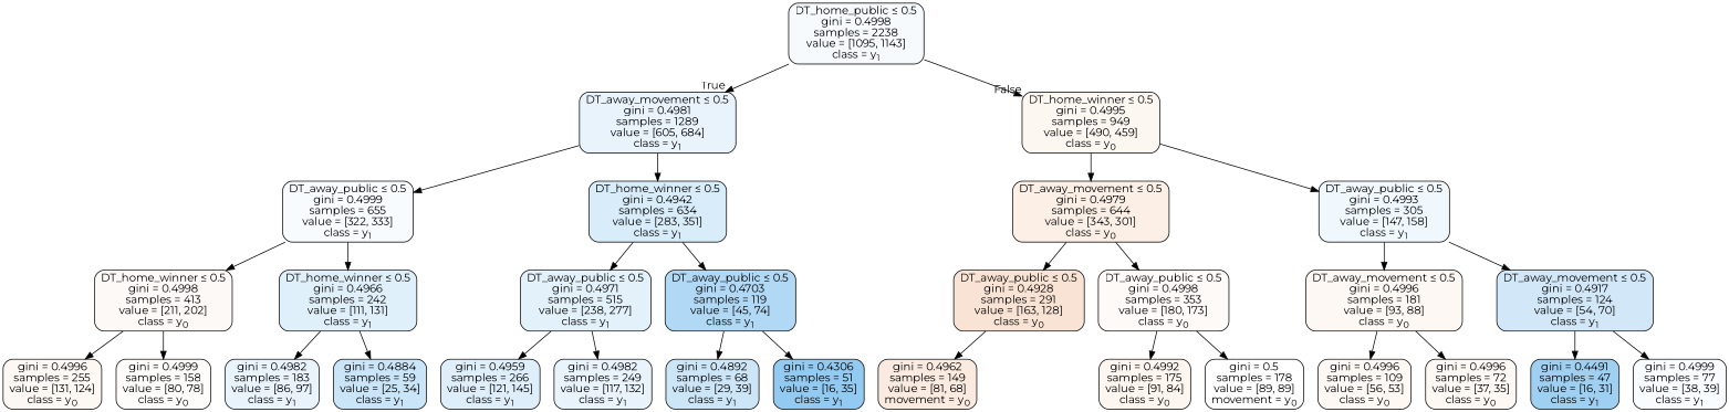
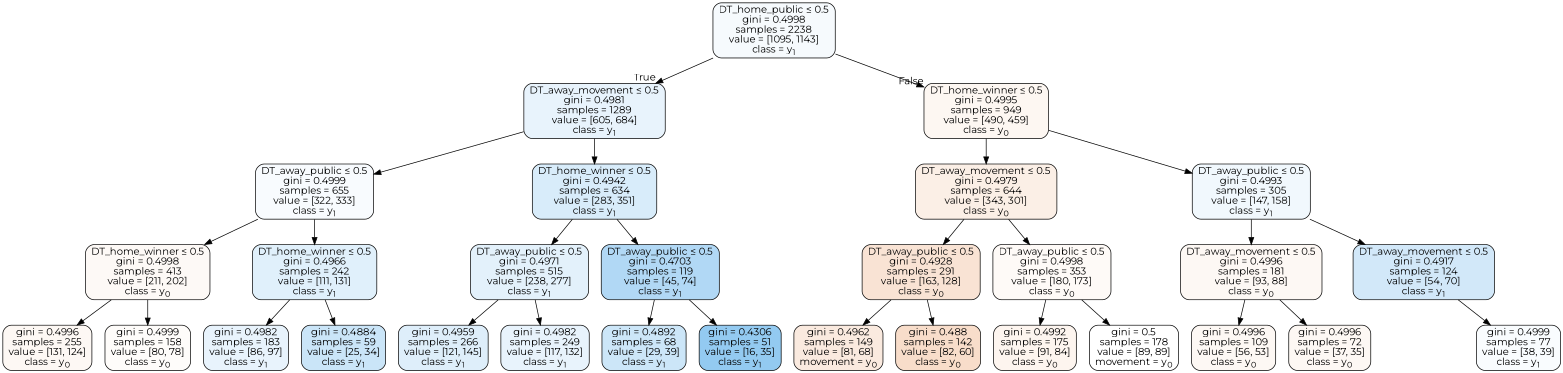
  digraph {
    fontname=Montserrat
    node [color=black fillcolor="#e581390e" fontname=Montserrat shape=box style="filled, rounded"]
    edge [fontname=Montserrat]
    n1 [fillcolor="#399de50b" label=<DT_home_public &le; 0.5<br/>gini = 0.4998<br/>samples = 2238<br/>value = [1095, 1143]<br/>class = y<SUB>1</SUB>>]
    n2 [fillcolor="#399de51d" label=<DT_away_movement &le; 0.5<br/>gini = 0.4981<br/>samples = 1289<br/>value = [605, 684]<br/>class = y<SUB>1</SUB>>]
    n3 [fillcolor="#e5813910" label=<DT_home_winner &le; 0.5<br/>gini = 0.4995<br/>samples = 949<br/>value = [490, 459]<br/>class = y<SUB>0</SUB>>]
    n4 [fillcolor="#399de508" label=<DT_away_public &le; 0.5<br/>gini = 0.4999<br/>samples = 655<br/>value = [322, 333]<br/>class = y<SUB>1</SUB>>]
    n5 [fillcolor="#399de531" label=<DT_home_winner &le; 0.5<br/>gini = 0.4942<br/>samples = 634<br/>value = [283, 351]<br/>class = y<SUB>1</SUB>>]
    n6 [fillcolor="#e581391f" label=<DT_away_movement &le; 0.5<br/>gini = 0.4979<br/>samples = 644<br/>value = [343, 301]<br/>class = y<SUB>0</SUB>>]
    n7 [fillcolor="#399de512" label=<DT_away_public &le; 0.5<br/>gini = 0.4993<br/>samples = 305<br/>value = [147, 158]<br/>class = y<SUB>1</SUB>>]
    n8 [fillcolor="#e581390b" label=<DT_home_winner &le; 0.5<br/>gini = 0.4998<br/>samples = 413<br/>value = [211, 202]<br/>class = y<SUB>0</SUB>>]
    n9 [fillcolor="#399de527" label=<DT_home_winner &le; 0.5<br/>gini = 0.4966<br/>samples = 242<br/>value = [111, 131]<br/>class = y<SUB>1</SUB>>]
    n10 [fillcolor="#399de524" label=<DT_away_public &le; 0.5<br/>gini = 0.4971<br/>samples = 515<br/>value = [238, 277]<br/>class = y<SUB>1</SUB>>]
    n11 [fillcolor="#399de564" label=<DT_away_public &le; 0.5<br/>gini = 0.4703<br/>samples = 119<br/>value = [45, 74]<br/>class = y<SUB>1</SUB>>]
    n12 [label=<gini = 0.4996<br/>samples = 255<br/>value = [131, 124]<br/>class = y<SUB>0</SUB>>]
    n13 [fillcolor="#e5813906" label=<gini = 0.4999<br/>samples = 158<br/>value = [80, 78]<br/>class = y<SUB>0</SUB>>]
    n14 [fillcolor="#399de51d" label=<gini = 0.4982<br/>samples = 183<br/>value = [86, 97]<br/>class = y<SUB>1</SUB>>]
    n15 [fillcolor="#399de544" label=<gini = 0.4884<br/>samples = 59<br/>value = [25, 34]<br/>class = y<SUB>1</SUB>>]
    n16 [fillcolor="#399de52a" label=<gini = 0.4959<br/>samples = 266<br/>value = [121, 145]<br/>class = y<SUB>1</SUB>>]
    n17 [fillcolor="#399de51d" label=<gini = 0.4982<br/>samples = 249<br/>value = [117, 132]<br/>class = y<SUB>1</SUB>>]
    n18 [fillcolor="#399de541" label=<gini = 0.4892<br/>samples = 68<br/>value = [29, 39]<br/>class = y<SUB>1</SUB>>]
    n19 [fillcolor="#399de58a" label=<gini = 0.4306<br/>samples = 51<br/>value = [16, 35]<br/>class = y<SUB>1</SUB>>]
    n20 [fillcolor="#e5813937" label=<DT_away_public &le; 0.5<br/>gini = 0.4928<br/>samples = 291<br/>value = [163, 128]<br/>class = y<SUB>0</SUB>>]
    n21 [fillcolor="#e581390a" label=<DT_away_public &le; 0.5<br/>gini = 0.4998<br/>samples = 353<br/>value = [180, 173]<br/>class = y<SUB>0</SUB>>]
    n22 [label=<DT_away_movement &le; 0.5<br/>gini = 0.4996<br/>samples = 181<br/>value = [93, 88]<br/>class = y<SUB>0</SUB>>]
    n23 [fillcolor="#399de53a" label=<DT_away_movement &le; 0.5<br/>gini = 0.4917<br/>samples = 124<br/>value = [54, 70]<br/>class = y<SUB>1</SUB>>]
    n24 [fillcolor="#e5813929" label=<gini = 0.4962<br/>samples = 149<br/>value = [81, 68]<br/>movement = y<SUB>0</SUB>>]
+   n25 [fillcolor="#e5813944" label=<gini = 0.488<br/>samples = 142<br/>value = [82, 60]<br/>class = y<SUB>0</SUB>>]
    n26 [fillcolor="#e5813914" label=<gini = 0.4992<br/>samples = 175<br/>value = [91, 84]<br/>class = y<SUB>0</SUB>>]
    n27 [fillcolor="#e5813900" label=<gini = 0.5<br/>samples = 178<br/>value = [89, 89]<br/>movement = y<SUB>0</SUB>>]
    n28 [label=<gini = 0.4996<br/>samples = 109<br/>value = [56, 53]<br/>class = y<SUB>0</SUB>>]
    n29 [label=<gini = 0.4996<br/>samples = 72<br/>value = [37, 35]<br/>class = y<SUB>0</SUB>>]
-   n30 [fillcolor="#399de57b" label=<gini = 0.4491<br/>samples = 47<br/>value = [16, 31]<br/>class = y<SUB>1</SUB>>]
    n31 [fillcolor="#399de507" label=<gini = 0.4999<br/>samples = 77<br/>value = [38, 39]<br/>class = y<SUB>1</SUB>>]
    n1 -> n2 [headlabel=True labelangle=45 labeldistance=2.5]
    n1 -> n3 [headlabel=False labelangle=-45 labeldistance=2.5]
    n2 -> n4
    n2 -> n5
    n3 -> n6
    n3 -> n7
    n4 -> n8
    n4 -> n9
    n5 -> n10
    n5 -> n11
    n6 -> n20
    n6 -> n21
    n7 -> n22
    n7 -> n23
    n8 -> n12
    n8 -> n13
    n9 -> n14
    n9 -> n15
    n10 -> n16
    n10 -> n17
    n11 -> n18
    n11 -> n19
    n20 -> n24
+   n20 -> n25
    n21 -> n26
    n21 -> n27
    n22 -> n28
    n22 -> n29
-   n23 -> n30
    n23 -> n31
  }
